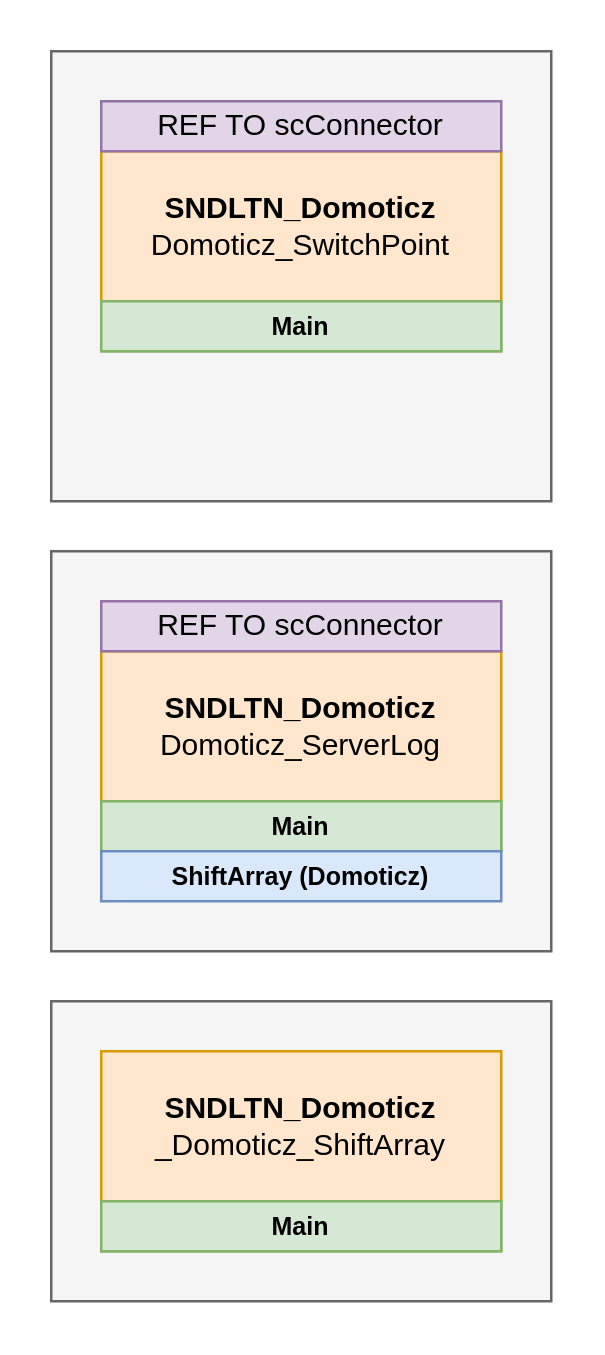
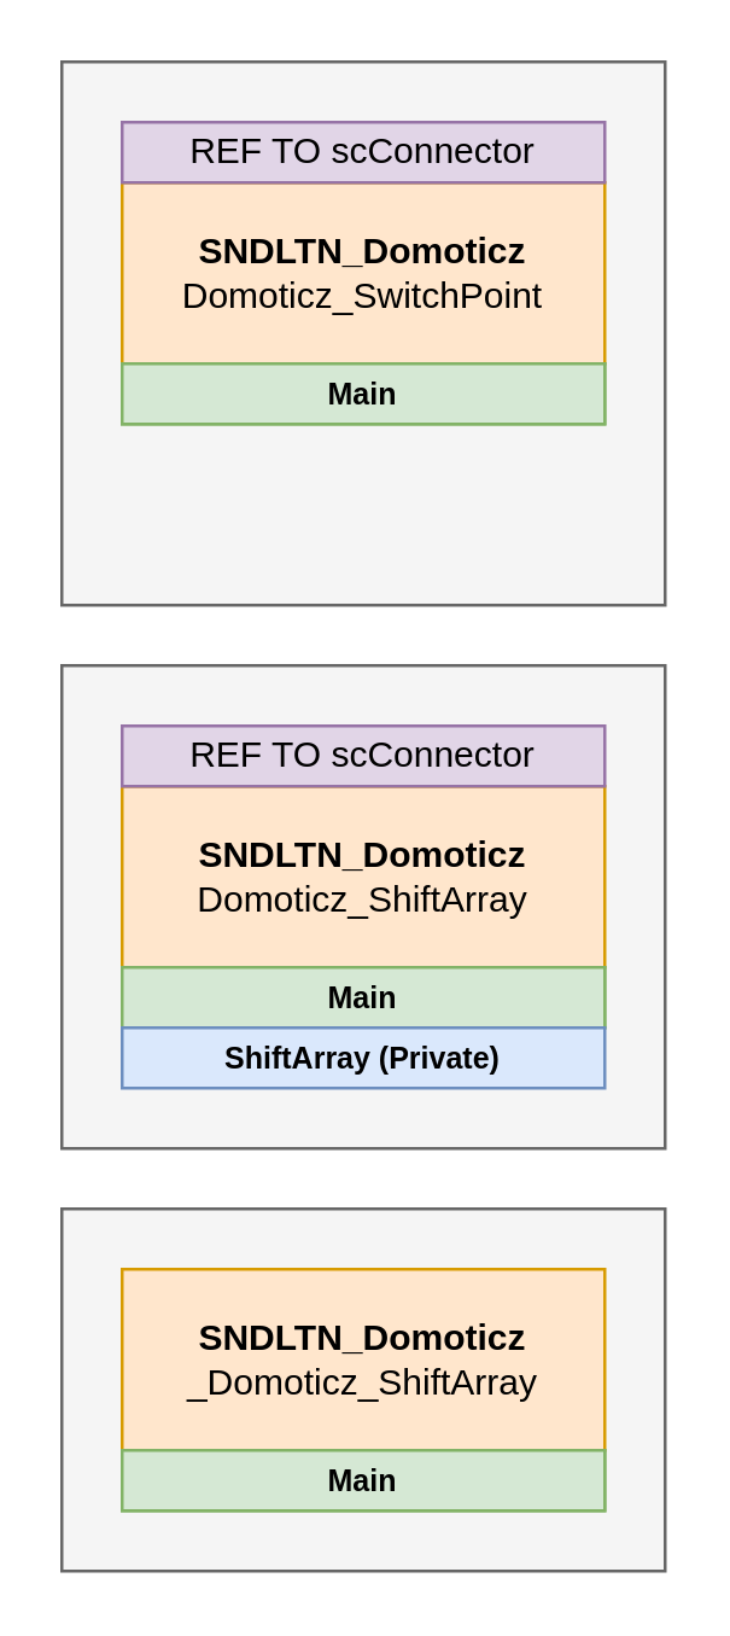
  <mxCell id="0" />
  <mxCell id="1" parent="0" />
  <mxCell id="2" value="" style="rounded=0;whiteSpace=wrap;html=1;fillColor=#f5f5f5;strokeColor=#666666;fontColor=#333333;" vertex="1" parent="1"><mxGeometry x="20" y="400" width="200" height="120" as="geometry" /></mxCell>
  <mxCell id="3" value="" style="rounded=0;whiteSpace=wrap;html=1;fillColor=#f5f5f5;strokeColor=#666666;fontColor=#333333;" vertex="1" parent="1"><mxGeometry x="20" y="220" width="200" height="160" as="geometry" /></mxCell>
  <mxCell id="4" value="" style="rounded=0;whiteSpace=wrap;html=1;fillColor=#f5f5f5;strokeColor=#666666;fontColor=#333333;" vertex="1" parent="1"><mxGeometry x="20" width="200" height="180" as="geometry" y="20" /></mxCell>
  <mxCell id="5" value="&lt;b&gt;SNDLTN_Domoticz&lt;br&gt;&lt;/b&gt;Domoticz_SwitchPoint" style="rounded=0;whiteSpace=wrap;html=1;fillColor=#ffe6cc;strokeColor=#d79b00;" vertex="1" parent="1"><mxGeometry x="40" y="60" width="160" height="60" as="geometry" /></mxCell>
  <mxCell id="6" value="REF TO scConnector" style="rounded=0;whiteSpace=wrap;html=1;fillColor=#e1d5e7;strokeColor=#9673a6;" vertex="1" parent="1"><mxGeometry x="40" y="40" width="160" height="20" as="geometry" /></mxCell>
  <mxCell id="7" value="&lt;span style=&quot;font-size: 10px&quot;&gt;Main&lt;br&gt;&lt;/span&gt;" style="rounded=0;whiteSpace=wrap;html=1;fillColor=#d5e8d4;strokeColor=#82b366;fontStyle=1;fontSize=10;align=center;" vertex="1" parent="1"><mxGeometry x="40" y="120" width="160" height="20" as="geometry" /></mxCell>
  <mxCell id="8" value="&lt;span style=&quot;font-size: 10px&quot;&gt;Main&lt;br&gt;&lt;/span&gt;" style="rounded=0;whiteSpace=wrap;html=1;fillColor=#d5e8d4;strokeColor=#82b366;fontStyle=1;fontSize=10;align=center;" vertex="1" parent="1"><mxGeometry x="40" y="120" width="160" height="20" as="geometry" /></mxCell>
  <mxCell id="9" value="&lt;b&gt;SNDLTN_Domoticz&lt;br&gt;&lt;/b&gt;_Domoticz_ShiftArray" style="rounded=0;whiteSpace=wrap;html=1;fillColor=#ffe6cc;strokeColor=#d79b00;" vertex="1" parent="1"><mxGeometry x="40" y="420" width="160" height="60" as="geometry" /></mxCell>
  <mxCell id="10" value="&lt;span style=&quot;font-size: 10px&quot;&gt;Main&lt;br&gt;&lt;/span&gt;" style="rounded=0;whiteSpace=wrap;html=1;fillColor=#d5e8d4;strokeColor=#82b366;fontStyle=1;fontSize=10;align=center;" vertex="1" parent="1"><mxGeometry x="40" y="480" width="160" height="20" as="geometry" /></mxCell>
  <mxCell id="11" value="&lt;span style=&quot;font-size: 10px&quot;&gt;Main&lt;br&gt;&lt;/span&gt;" style="rounded=0;whiteSpace=wrap;html=1;fillColor=#d5e8d4;strokeColor=#82b366;fontStyle=1;fontSize=10;align=center;" vertex="1" parent="1"><mxGeometry x="40" y="480" width="160" height="20" as="geometry" /></mxCell>
- <mxCell id="12" value="&lt;b&gt;SNDLTN_Domoticz&lt;br&gt;&lt;/b&gt;Domoticz_ServerLog" style="rounded=0;whiteSpace=wrap;html=1;fillColor=#ffe6cc;strokeColor=#d79b00;" vertex="1" parent="1"><mxGeometry x="40" y="260" width="160" height="60" as="geometry" /></mxCell>
+ <mxCell id="12" value="&lt;b&gt;SNDLTN_Domoticz&lt;br&gt;&lt;/b&gt;Domoticz_ShiftArray" style="rounded=0;whiteSpace=wrap;html=1;fillColor=#ffe6cc;strokeColor=#d79b00;" vertex="1" parent="1"><mxGeometry x="40" y="260" width="160" height="60" as="geometry" /></mxCell>
  <mxCell id="13" value="&lt;span style=&quot;font-size: 10px&quot;&gt;Main&lt;br&gt;&lt;/span&gt;" style="rounded=0;whiteSpace=wrap;html=1;fillColor=#d5e8d4;strokeColor=#82b366;fontStyle=1;fontSize=10;align=center;" vertex="1" parent="1"><mxGeometry x="40" y="320" width="160" height="20" as="geometry" /></mxCell>
  <mxCell id="14" value="&lt;span style=&quot;font-size: 10px&quot;&gt;Main&lt;br&gt;&lt;/span&gt;" style="rounded=0;whiteSpace=wrap;html=1;fillColor=#d5e8d4;strokeColor=#82b366;fontStyle=1;fontSize=10;align=center;" vertex="1" parent="1"><mxGeometry x="40" y="320" width="160" height="20" as="geometry" /></mxCell>
  <mxCell id="15" value="REF TO scConnector" style="rounded=0;whiteSpace=wrap;html=1;fillColor=#e1d5e7;strokeColor=#9673a6;" vertex="1" parent="1"><mxGeometry x="40" y="240" width="160" height="20" as="geometry" /></mxCell>
- <mxCell id="16" value="ShiftArray (Domoticz)" style="rounded=0;whiteSpace=wrap;html=1;fillColor=#dae8fc;strokeColor=#6c8ebf;fontStyle=1;fontSize=10;align=center;" vertex="1" parent="1"><mxGeometry x="40" y="340" width="160" height="20" as="geometry" /></mxCell>
+ <mxCell id="16" value="ShiftArray (Private)" style="rounded=0;whiteSpace=wrap;html=1;fillColor=#dae8fc;strokeColor=#6c8ebf;fontStyle=1;fontSize=10;align=center;" vertex="1" parent="1"><mxGeometry x="40" y="340" width="160" height="20" as="geometry" /></mxCell>
